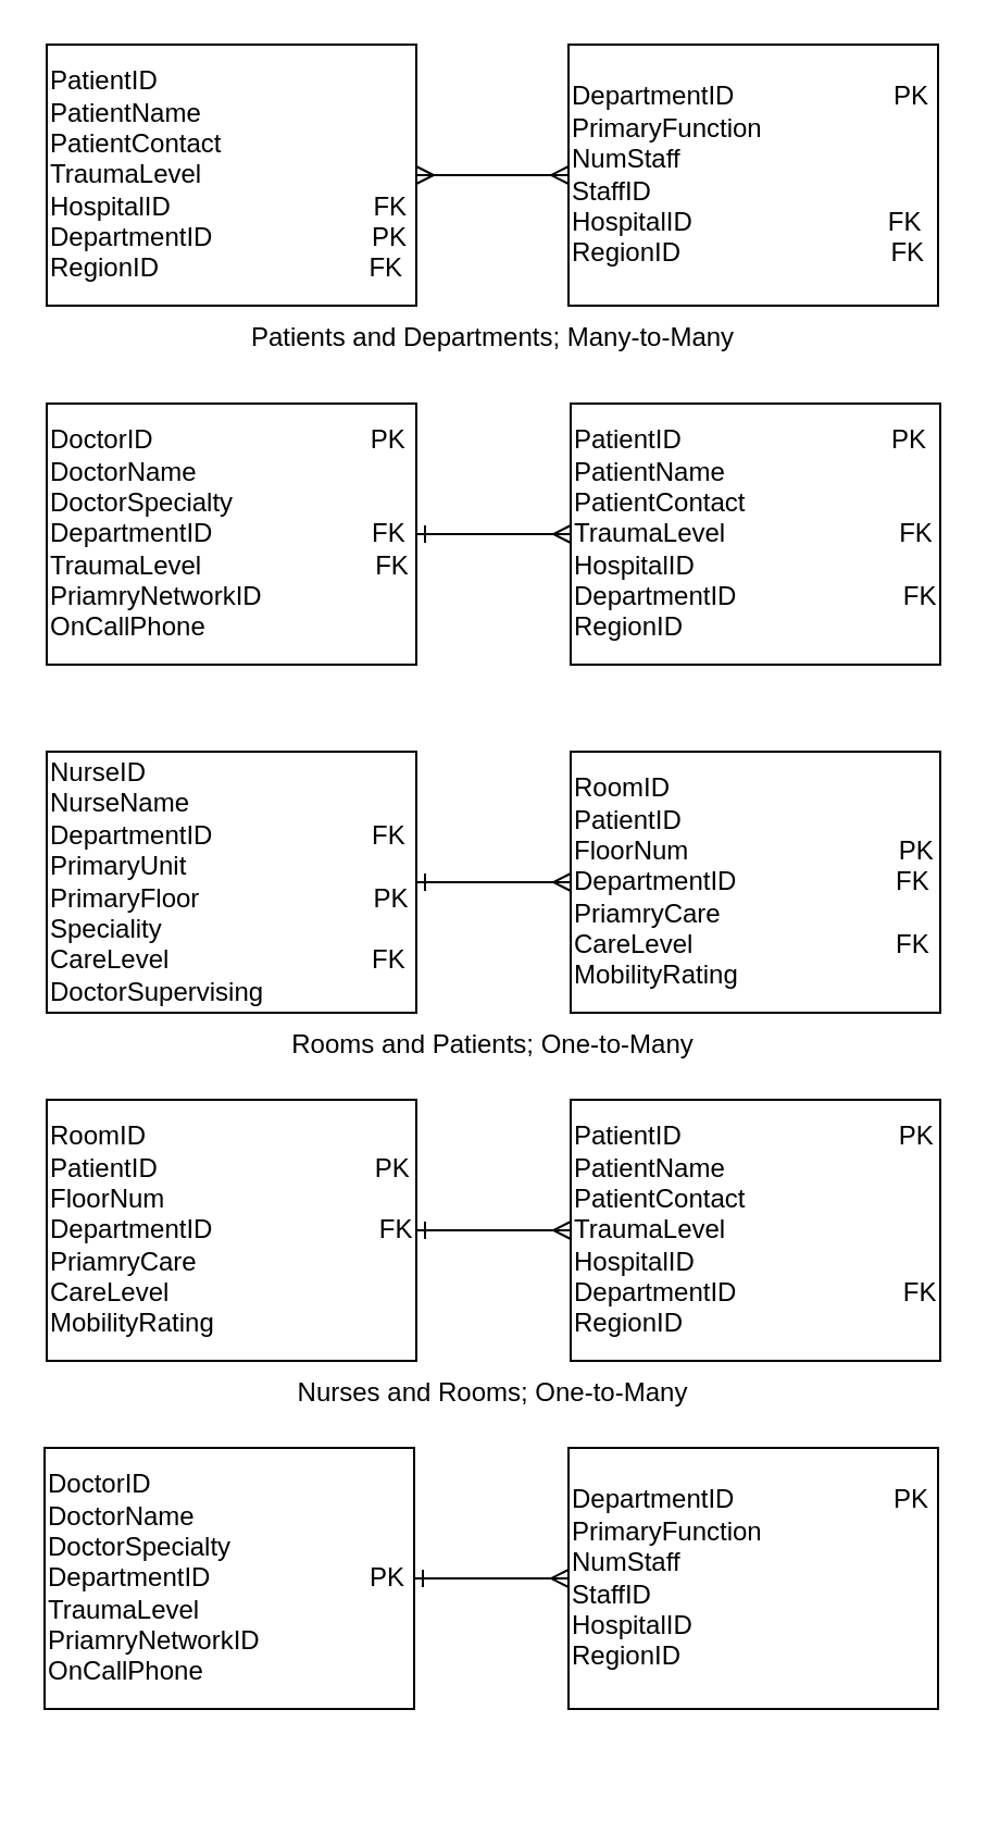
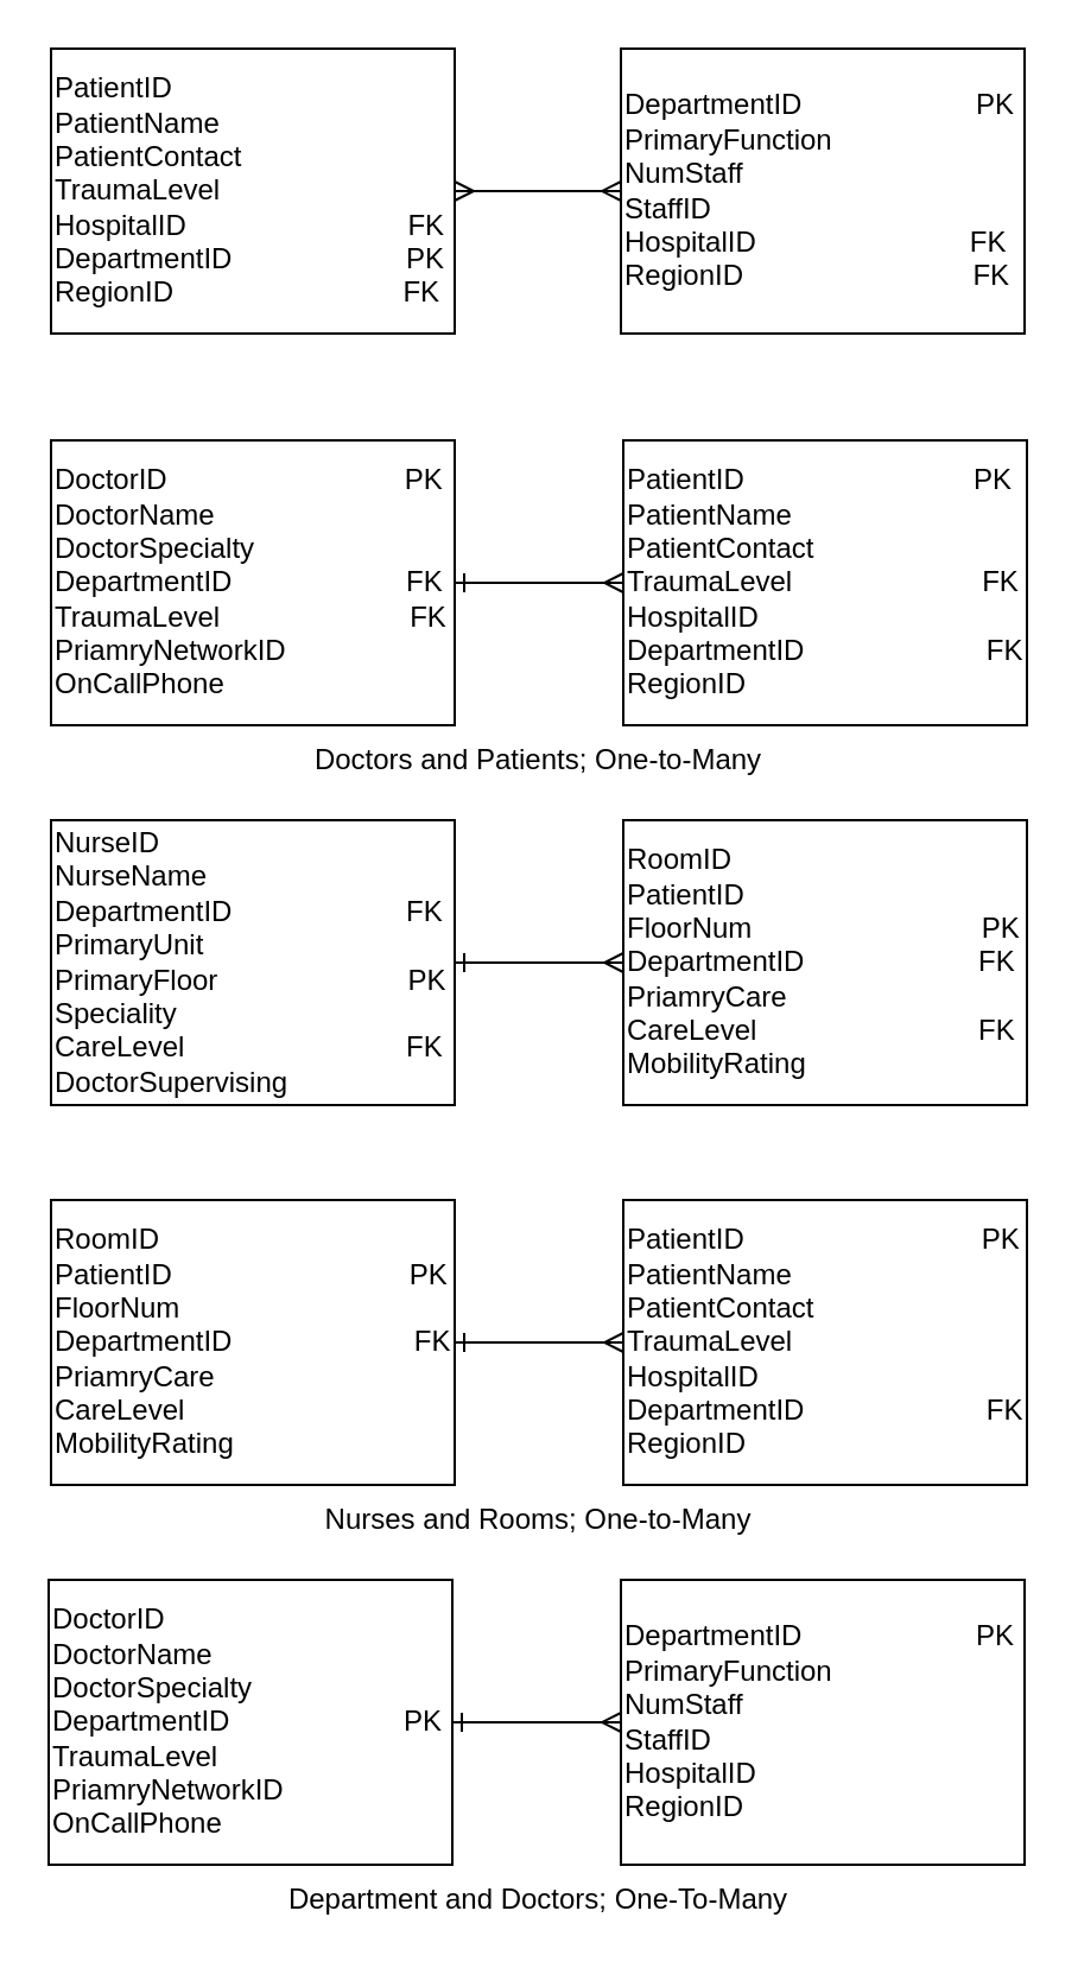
  <mxCell id="0" />
  <mxCell id="1" parent="0" />
  <mxCell id="2" style="edgeStyle=orthogonalEdgeStyle;rounded=0;orthogonalLoop=1;jettySize=auto;html=1;entryX=0;entryY=0.5;entryDx=0;entryDy=0;endArrow=ERmany;endFill=0;startArrow=ERmany;startFill=0;" parent="1" source="3" target="4" edge="1"><mxGeometry relative="1" as="geometry" /></mxCell>
  <mxCell id="3" value="&lt;div&gt;PatientID&lt;/div&gt;&lt;div&gt;PatientName&lt;/div&gt;&lt;div&gt;PatientContact&lt;/div&gt;&lt;div&gt;TraumaLevel&lt;/div&gt;&lt;div&gt;HospitalID&amp;nbsp; &amp;nbsp; &amp;nbsp; &amp;nbsp; &amp;nbsp; &amp;nbsp; &amp;nbsp; &amp;nbsp; &amp;nbsp; &amp;nbsp; &amp;nbsp; &amp;nbsp; &amp;nbsp; &amp;nbsp; FK&lt;/div&gt;&lt;div&gt;DepartmentID&amp;nbsp; &amp;nbsp; &amp;nbsp; &amp;nbsp; &amp;nbsp; &amp;nbsp; &amp;nbsp; &amp;nbsp; &amp;nbsp; &amp;nbsp; &amp;nbsp; PK&lt;/div&gt;&lt;div&gt;RegionID&amp;nbsp; &amp;nbsp; &amp;nbsp; &amp;nbsp; &amp;nbsp; &amp;nbsp; &amp;nbsp; &amp;nbsp; &amp;nbsp; &amp;nbsp; &amp;nbsp; &amp;nbsp; &amp;nbsp; &amp;nbsp; &amp;nbsp;FK&lt;/div&gt;" style="rounded=0;whiteSpace=wrap;html=1;align=left;" parent="1" vertex="1"><mxGeometry x="21" y="20" width="170" height="120" as="geometry" /></mxCell>
  <mxCell id="4" value="DepartmentID&amp;nbsp; &amp;nbsp; &amp;nbsp; &amp;nbsp; &amp;nbsp; &amp;nbsp; &amp;nbsp; &amp;nbsp; &amp;nbsp; &amp;nbsp; &amp;nbsp; PK&lt;br&gt;PrimaryFunction&lt;br&gt;NumStaff&lt;br&gt;StaffID&lt;br&gt;HospitalID&amp;nbsp; &amp;nbsp; &amp;nbsp; &amp;nbsp; &amp;nbsp; &amp;nbsp; &amp;nbsp; &amp;nbsp; &amp;nbsp; &amp;nbsp; &amp;nbsp; &amp;nbsp; &amp;nbsp; &amp;nbsp;FK&lt;br&gt;RegionID&amp;nbsp; &amp;nbsp; &amp;nbsp; &amp;nbsp; &amp;nbsp; &amp;nbsp; &amp;nbsp; &amp;nbsp; &amp;nbsp; &amp;nbsp; &amp;nbsp; &amp;nbsp; &amp;nbsp; &amp;nbsp; &amp;nbsp;FK" style="rounded=0;whiteSpace=wrap;html=1;align=left;" parent="1" vertex="1"><mxGeometry x="261" y="20" width="170" height="120" as="geometry" /></mxCell>
  <mxCell id="5" style="edgeStyle=orthogonalEdgeStyle;rounded=0;orthogonalLoop=1;jettySize=auto;html=1;entryX=0;entryY=0.5;entryDx=0;entryDy=0;endArrow=ERmany;endFill=0;startArrow=ERone;startFill=0;" edge="1" parent="1" source="6" target="7"><mxGeometry relative="1" as="geometry" /></mxCell>
  <mxCell id="6" value="&lt;div&gt;DoctorID&amp;nbsp; &amp;nbsp; &amp;nbsp; &amp;nbsp; &amp;nbsp; &amp;nbsp; &amp;nbsp; &amp;nbsp; &amp;nbsp; &amp;nbsp; &amp;nbsp; &amp;nbsp; &amp;nbsp; &amp;nbsp; &amp;nbsp; PK&lt;/div&gt;&lt;div&gt;DoctorName&lt;/div&gt;&lt;div&gt;DoctorSpecialty&lt;/div&gt;&lt;div&gt;DepartmentID&amp;nbsp; &amp;nbsp; &amp;nbsp; &amp;nbsp; &amp;nbsp; &amp;nbsp; &amp;nbsp; &amp;nbsp; &amp;nbsp; &amp;nbsp; &amp;nbsp; FK&lt;br&gt;&lt;/div&gt;&lt;div&gt;TraumaLevel&amp;nbsp; &amp;nbsp; &amp;nbsp; &amp;nbsp; &amp;nbsp; &amp;nbsp; &amp;nbsp; &amp;nbsp; &amp;nbsp; &amp;nbsp; &amp;nbsp; &amp;nbsp; FK&lt;/div&gt;&lt;div&gt;PriamryNetworkID&lt;/div&gt;&lt;div&gt;OnCallPhone&lt;/div&gt;" style="rounded=0;whiteSpace=wrap;html=1;align=left;" vertex="1" parent="1"><mxGeometry x="21" y="185" width="170" height="120" as="geometry" /></mxCell>
  <mxCell id="7" value="&lt;div&gt;PatientID&amp;nbsp; &amp;nbsp; &amp;nbsp; &amp;nbsp; &amp;nbsp; &amp;nbsp; &amp;nbsp; &amp;nbsp; &amp;nbsp; &amp;nbsp; &amp;nbsp; &amp;nbsp; &amp;nbsp; &amp;nbsp; &amp;nbsp;PK&lt;/div&gt;&lt;div&gt;PatientName&lt;/div&gt;&lt;div&gt;PatientContact&lt;/div&gt;&lt;div&gt;TraumaLevel&amp;nbsp; &amp;nbsp; &amp;nbsp; &amp;nbsp; &amp;nbsp; &amp;nbsp; &amp;nbsp; &amp;nbsp; &amp;nbsp; &amp;nbsp; &amp;nbsp; &amp;nbsp; FK&lt;/div&gt;&lt;div&gt;HospitalID&lt;/div&gt;&lt;div&gt;DepartmentID&amp;nbsp; &amp;nbsp; &amp;nbsp; &amp;nbsp; &amp;nbsp; &amp;nbsp; &amp;nbsp; &amp;nbsp; &amp;nbsp; &amp;nbsp; &amp;nbsp; &amp;nbsp;FK&lt;/div&gt;&lt;div&gt;RegionID&lt;/div&gt;" style="rounded=0;whiteSpace=wrap;html=1;align=left;" vertex="1" parent="1"><mxGeometry x="262" y="185" width="170" height="120" as="geometry" /></mxCell>
  <mxCell id="8" style="edgeStyle=orthogonalEdgeStyle;rounded=0;orthogonalLoop=1;jettySize=auto;html=1;entryX=0;entryY=0.5;entryDx=0;entryDy=0;endArrow=ERmany;endFill=0;startArrow=ERone;startFill=0;" edge="1" parent="1" source="9" target="10"><mxGeometry relative="1" as="geometry" /></mxCell>
  <mxCell id="9" value="&lt;div&gt;NurseID&lt;/div&gt;&lt;div&gt;NurseName&lt;/div&gt;&lt;div&gt;DepartmentID&amp;nbsp; &amp;nbsp; &amp;nbsp; &amp;nbsp; &amp;nbsp; &amp;nbsp; &amp;nbsp; &amp;nbsp; &amp;nbsp; &amp;nbsp; &amp;nbsp; FK&lt;br&gt;&lt;/div&gt;&lt;div&gt;PrimaryUnit&lt;/div&gt;&lt;div&gt;PrimaryFloor&amp;nbsp; &amp;nbsp; &amp;nbsp; &amp;nbsp; &amp;nbsp; &amp;nbsp; &amp;nbsp; &amp;nbsp; &amp;nbsp; &amp;nbsp; &amp;nbsp; &amp;nbsp; PK&lt;/div&gt;&lt;div&gt;Speciality&lt;/div&gt;&lt;div&gt;CareLevel&amp;nbsp; &amp;nbsp; &amp;nbsp; &amp;nbsp; &amp;nbsp; &amp;nbsp; &amp;nbsp; &amp;nbsp; &amp;nbsp; &amp;nbsp; &amp;nbsp; &amp;nbsp; &amp;nbsp; &amp;nbsp; FK&lt;/div&gt;&lt;div&gt;DoctorSupervising&lt;/div&gt;" style="rounded=0;whiteSpace=wrap;html=1;align=left;" vertex="1" parent="1"><mxGeometry x="21" y="345" width="170" height="120" as="geometry" /></mxCell>
  <mxCell id="10" value="&lt;div&gt;RoomID&lt;/div&gt;&lt;div&gt;PatientID&lt;br&gt;&lt;/div&gt;&lt;div&gt;FloorNum&amp;nbsp; &amp;nbsp; &amp;nbsp; &amp;nbsp; &amp;nbsp; &amp;nbsp; &amp;nbsp; &amp;nbsp; &amp;nbsp; &amp;nbsp; &amp;nbsp; &amp;nbsp; &amp;nbsp; &amp;nbsp; &amp;nbsp;PK&lt;/div&gt;&lt;div&gt;DepartmentID&amp;nbsp; &amp;nbsp; &amp;nbsp; &amp;nbsp; &amp;nbsp; &amp;nbsp; &amp;nbsp; &amp;nbsp; &amp;nbsp; &amp;nbsp; &amp;nbsp; FK&lt;/div&gt;&lt;div&gt;PriamryCare&lt;/div&gt;&lt;div&gt;CareLevel&amp;nbsp; &amp;nbsp; &amp;nbsp; &amp;nbsp; &amp;nbsp; &amp;nbsp; &amp;nbsp; &amp;nbsp; &amp;nbsp; &amp;nbsp; &amp;nbsp; &amp;nbsp; &amp;nbsp; &amp;nbsp; FK&lt;/div&gt;&lt;div&gt;MobilityRating&lt;/div&gt;" style="rounded=0;whiteSpace=wrap;html=1;align=left;" vertex="1" parent="1"><mxGeometry x="262" y="345" width="170" height="120" as="geometry" /></mxCell>
  <mxCell id="11" style="edgeStyle=orthogonalEdgeStyle;rounded=0;orthogonalLoop=1;jettySize=auto;html=1;entryX=0;entryY=0.5;entryDx=0;entryDy=0;endArrow=ERmany;endFill=0;startArrow=ERone;startFill=0;" edge="1" parent="1" source="12" target="13"><mxGeometry relative="1" as="geometry" /></mxCell>
  <mxCell id="12" value="&lt;div&gt;&lt;div&gt;RoomID&lt;/div&gt;&lt;div&gt;PatientID&amp;nbsp; &amp;nbsp; &amp;nbsp; &amp;nbsp; &amp;nbsp; &amp;nbsp; &amp;nbsp; &amp;nbsp; &amp;nbsp; &amp;nbsp; &amp;nbsp; &amp;nbsp; &amp;nbsp; &amp;nbsp; &amp;nbsp; PK&lt;/div&gt;&lt;div&gt;FloorNum&lt;/div&gt;&lt;div&gt;DepartmentID&amp;nbsp; &amp;nbsp; &amp;nbsp; &amp;nbsp; &amp;nbsp; &amp;nbsp; &amp;nbsp; &amp;nbsp; &amp;nbsp; &amp;nbsp; &amp;nbsp; &amp;nbsp;FK&lt;/div&gt;&lt;div&gt;PriamryCare&lt;/div&gt;&lt;div&gt;CareLevel&lt;/div&gt;&lt;div&gt;MobilityRating&lt;/div&gt;&lt;/div&gt;" style="rounded=0;whiteSpace=wrap;html=1;align=left;" vertex="1" parent="1"><mxGeometry x="21" y="505" width="170" height="120" as="geometry" /></mxCell>
  <mxCell id="13" value="&lt;div style=&quot;border-color: var(--border-color);&quot;&gt;PatientID&amp;nbsp; &amp;nbsp; &amp;nbsp; &amp;nbsp; &amp;nbsp; &amp;nbsp; &amp;nbsp; &amp;nbsp; &amp;nbsp; &amp;nbsp; &amp;nbsp; &amp;nbsp; &amp;nbsp; &amp;nbsp; &amp;nbsp; PK&lt;/div&gt;&lt;div style=&quot;border-color: var(--border-color);&quot;&gt;PatientName&lt;/div&gt;&lt;div style=&quot;border-color: var(--border-color);&quot;&gt;PatientContact&lt;/div&gt;&lt;div style=&quot;border-color: var(--border-color);&quot;&gt;TraumaLevel&lt;/div&gt;&lt;div style=&quot;border-color: var(--border-color);&quot;&gt;HospitalID&lt;/div&gt;&lt;div style=&quot;border-color: var(--border-color);&quot;&gt;DepartmentID&amp;nbsp; &amp;nbsp; &amp;nbsp; &amp;nbsp; &amp;nbsp; &amp;nbsp; &amp;nbsp; &amp;nbsp; &amp;nbsp; &amp;nbsp; &amp;nbsp; &amp;nbsp;FK&lt;/div&gt;&lt;div style=&quot;border-color: var(--border-color);&quot;&gt;RegionID&lt;/div&gt;" style="rounded=0;whiteSpace=wrap;html=1;align=left;" vertex="1" parent="1"><mxGeometry x="262" y="505" width="170" height="120" as="geometry" /></mxCell>
  <mxCell id="14" style="edgeStyle=orthogonalEdgeStyle;rounded=0;orthogonalLoop=1;jettySize=auto;html=1;entryX=0;entryY=0.5;entryDx=0;entryDy=0;endArrow=ERmany;endFill=0;startArrow=ERone;startFill=0;" edge="1" parent="1" source="15" target="16"><mxGeometry relative="1" as="geometry" /></mxCell>
  <mxCell id="15" value="&lt;div style=&quot;border-color: var(--border-color);&quot;&gt;DoctorID&lt;/div&gt;&lt;div style=&quot;border-color: var(--border-color);&quot;&gt;DoctorName&lt;/div&gt;&lt;div style=&quot;border-color: var(--border-color);&quot;&gt;DoctorSpecialty&lt;/div&gt;&lt;div style=&quot;border-color: var(--border-color);&quot;&gt;DepartmentID&amp;nbsp; &amp;nbsp; &amp;nbsp; &amp;nbsp; &amp;nbsp; &amp;nbsp; &amp;nbsp; &amp;nbsp; &amp;nbsp; &amp;nbsp; &amp;nbsp;&amp;nbsp;&lt;span style=&quot;background-color: initial;&quot;&gt;PK&lt;/span&gt;&lt;/div&gt;&lt;div style=&quot;border-color: var(--border-color);&quot;&gt;TraumaLevel&lt;/div&gt;&lt;div style=&quot;border-color: var(--border-color);&quot;&gt;PriamryNetworkID&lt;/div&gt;&lt;div style=&quot;border-color: var(--border-color);&quot;&gt;OnCallPhone&lt;/div&gt;" style="rounded=0;whiteSpace=wrap;html=1;align=left;" vertex="1" parent="1"><mxGeometry x="20" y="665" width="170" height="120" as="geometry" /></mxCell>
  <mxCell id="16" value="&lt;div style=&quot;border-color: var(--border-color);&quot;&gt;DepartmentID&amp;nbsp; &amp;nbsp; &amp;nbsp; &amp;nbsp; &amp;nbsp; &amp;nbsp; &amp;nbsp; &amp;nbsp; &amp;nbsp; &amp;nbsp; &amp;nbsp; PK&lt;br style=&quot;border-color: var(--border-color);&quot;&gt;PrimaryFunction&lt;br style=&quot;border-color: var(--border-color);&quot;&gt;NumStaff&lt;br style=&quot;border-color: var(--border-color);&quot;&gt;StaffID&lt;br style=&quot;border-color: var(--border-color);&quot;&gt;HospitalID&lt;br style=&quot;border-color: var(--border-color);&quot;&gt;RegionID&lt;br&gt;&lt;/div&gt;" style="rounded=0;whiteSpace=wrap;html=1;align=left;" vertex="1" parent="1"><mxGeometry x="261" y="665" width="170" height="120" as="geometry" /></mxCell>
- <mxCell id="17" value="Patients and Departments; Many-to-Many" style="text;html=1;align=center;verticalAlign=middle;resizable=0;points=[];autosize=1;strokeColor=none;fillColor=none;" vertex="1" parent="1"><mxGeometry x="101" y="140" width="250" height="30" as="geometry" /></mxCell>
- <mxCell id="19" value="Rooms and Patients; One-to-Many" style="text;html=1;align=center;verticalAlign=middle;resizable=0;points=[];autosize=1;strokeColor=none;fillColor=none;" vertex="1" parent="1"><mxGeometry x="121" y="465" width="210" height="30" as="geometry" /></mxCell>
+ <mxCell id="18" value="Doctors and Patients; One-to-Many" style="text;html=1;align=center;verticalAlign=middle;resizable=0;points=[];autosize=1;strokeColor=none;fillColor=none;" vertex="1" parent="1"><mxGeometry x="121" y="305" width="210" height="30" as="geometry" /></mxCell>
  <mxCell id="20" value="Nurses and Rooms; One-to-Many" style="text;html=1;align=center;verticalAlign=middle;resizable=0;points=[];autosize=1;strokeColor=none;fillColor=none;" vertex="1" parent="1"><mxGeometry x="126" y="625" width="200" height="30" as="geometry" /></mxCell>
+ <mxCell id="21" value="Department and Doctors; One-To-Many" style="text;html=1;align=center;verticalAlign=middle;resizable=0;points=[];autosize=1;strokeColor=none;fillColor=none;" vertex="1" parent="1"><mxGeometry x="111" y="785" width="230" height="30" as="geometry" /></mxCell>
